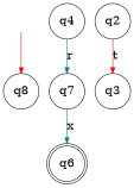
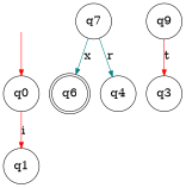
  digraph {
    rankdir=TB
    node [fontsize=20 shape=circle]
    edge [color=red fontsize="20pt"]
    "" [shape=plaintext]
-   n2 [label=q8]
+   n2 [label=q0]
+   n3 [label=q1]
    n4 [label=q6 shape=doublecircle]
    n5 [label=q7]
    n6 [label=q3]
    n7 [label=q4]
-   n8 [label=q2]
+   n8 [label=q9]
    "" -> n2
+   n2 -> n3 [label=i]
    n5 -> n4 [color=teal label=x]
-   n7 -> n5 [color=teal label=r]
+   n5 -> n7 [color=teal label=r]
    n8 -> n6 [label=t]
  }
